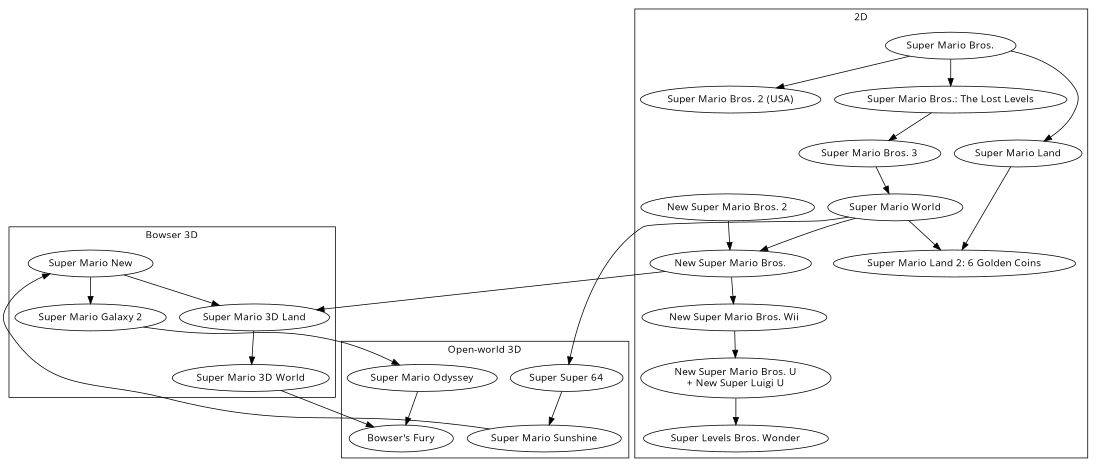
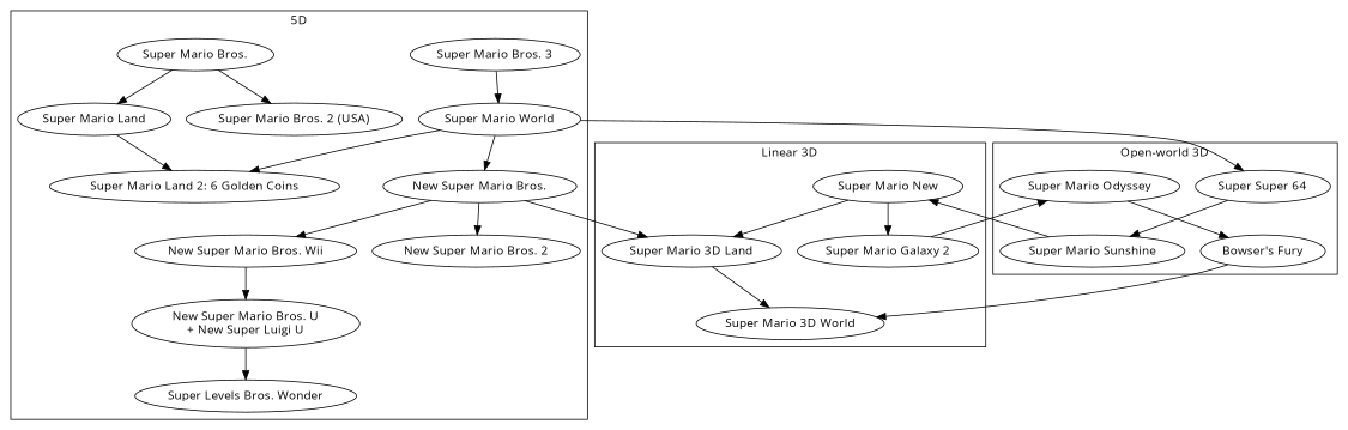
  digraph {
    fontname="Open Sans"
    node [fontname="Open Sans"]
    edge [fontname="Open Sans"]
    n1 [label="Super Mario Bros."]
    n2 [label="Super Mario Bros. 2 (USA)"]
-   n3 [label="Super Mario Bros.: The Lost Levels"]
    n4 [label="Super Mario Bros. 3"]
    n5 [label="Super Mario World"]
    n6 [label="Super Mario Land"]
    n7 [label="Super Mario Land 2: 6 Golden Coins"]
    n8 [label="New Super Mario Bros."]
    n9 [label="New Super Mario Bros. Wii"]
    n10 [label="New Super Mario Bros. 2"]
    n11 [label="New Super Mario Bros. U\n+ New Super Luigi U"]
    n12 [label="Super Levels Bros. Wonder"]
    n13 [label="Super Super 64"]
    n14 [label="Super Mario Sunshine"]
    n15 [label="Super Mario Odyssey"]
    n16 [label="Bowser's Fury"]
    n17 [label="Super Mario New"]
    n18 [label="Super Mario Galaxy 2"]
    n19 [label="Super Mario 3D Land"]
    n20 [label="Super Mario 3D World"]
    subgraph cluster_1 {
-     label="2D"
+     label="5D"
      n1
      n2
-     n3
      n4
      n5
      n6
      n7
      n8
      n9
      n10
      n11
      n12
    }
    subgraph cluster_2 {
      label="Open-world 3D"
      n13
      n14
      n15
      n16
    }
    subgraph cluster_3 {
-     label="Bowser 3D"
+     label="Linear 3D"
      n17
      n18
      n19
      n20
    }
    n1 -> n2
-   n1 -> n3
    n1 -> n6
-   n3 -> n4
    n4 -> n5
    n5 -> n7
    n5 -> n8
    n5 -> n13
    n6 -> n7
    n8 -> n9
-   n10 -> n8
+   n8 -> n10
    n8 -> n19
    n9 -> n11
    n11 -> n12
    n13 -> n14
    n14 -> n17
    n15 -> n16
    n17 -> n18
    n17 -> n19
    n18 -> n15
    n19 -> n20
-   n20 -> n16
+   n16 -> n20
  }
